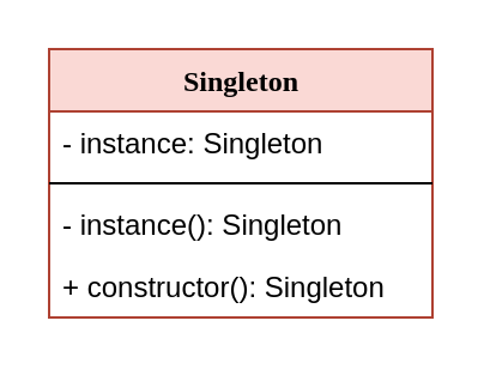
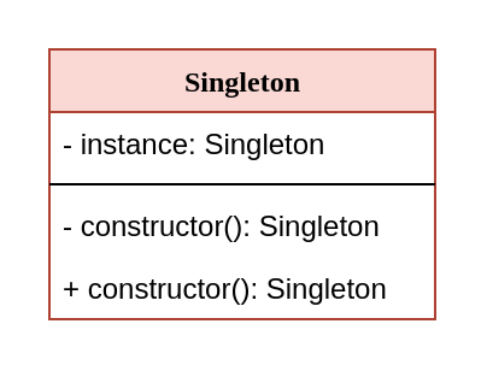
  <mxCell id="0" />
  <mxCell id="1" parent="0" />
  <mxCell id="2" value="Singleton" style="swimlane;html=1;fontStyle=1;align=center;verticalAlign=top;childLayout=stackLayout;horizontal=1;startSize=26;horizontalStack=0;resizeParent=1;resizeLast=0;collapsible=1;marginBottom=0;swimlaneFillColor=#ffffff;rounded=0;shadow=0;comic=0;labelBackgroundColor=none;strokeWidth=1;fillColor=#fad9d5;fontFamily=Verdana;fontSize=12;strokeColor=#ae4132;" vertex="1" parent="1"><mxGeometry x="20" y="20" width="160" height="112" as="geometry" /></mxCell>
  <mxCell id="3" value="- instance: Singleton" style="text;html=1;strokeColor=none;fillColor=none;align=left;verticalAlign=top;spacingLeft=4;spacingRight=4;whiteSpace=wrap;overflow=hidden;rotatable=0;points=[[0,0.5],[1,0.5]];portConstraint=eastwest;" vertex="1" parent="2"><mxGeometry y="26" width="160" height="26" as="geometry" /></mxCell>
  <mxCell id="4" value="" style="line;html=1;strokeWidth=1;fillColor=none;align=left;verticalAlign=middle;spacingTop=-1;spacingLeft=3;spacingRight=3;rotatable=0;labelPosition=right;points=[];portConstraint=eastwest;" vertex="1" parent="2"><mxGeometry y="52" width="160" height="8" as="geometry" /></mxCell>
- <mxCell id="5" value="- instance(): Singleton" style="text;html=1;strokeColor=none;fillColor=none;align=left;verticalAlign=top;spacingLeft=4;spacingRight=4;whiteSpace=wrap;overflow=hidden;rotatable=0;points=[[0,0.5],[1,0.5]];portConstraint=eastwest;" vertex="1" parent="2"><mxGeometry y="60" width="160" height="26" as="geometry" /></mxCell>
+ <mxCell id="5" value="- constructor(): Singleton" style="text;html=1;strokeColor=none;fillColor=none;align=left;verticalAlign=top;spacingLeft=4;spacingRight=4;whiteSpace=wrap;overflow=hidden;rotatable=0;points=[[0,0.5],[1,0.5]];portConstraint=eastwest;" vertex="1" parent="2"><mxGeometry y="60" width="160" height="26" as="geometry" /></mxCell>
  <mxCell id="6" value="+ constructor(): Singleton" style="text;html=1;strokeColor=none;fillColor=none;align=left;verticalAlign=top;spacingLeft=4;spacingRight=4;whiteSpace=wrap;overflow=hidden;rotatable=0;points=[[0,0.5],[1,0.5]];portConstraint=eastwest;" vertex="1" parent="2"><mxGeometry y="86" width="160" height="26" as="geometry" /></mxCell>
